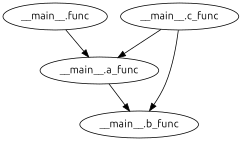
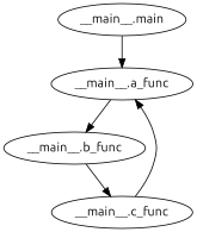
  digraph {
    fontname=Ubuntu
    node [fontname=Ubuntu]
    edge [fontname=Ubuntu]
-   n1 [label="__main__.func"]
+   n1 [label="__main__.main"]
    n2 [label="__main__.a_func"]
    n3 [label="__main__.b_func"]
    n4 [label="__main__.c_func"]
    n1 -> n2
    n2 -> n3
    n4 -> n2
-   n4 -> n3
+   n3 -> n4
  }
